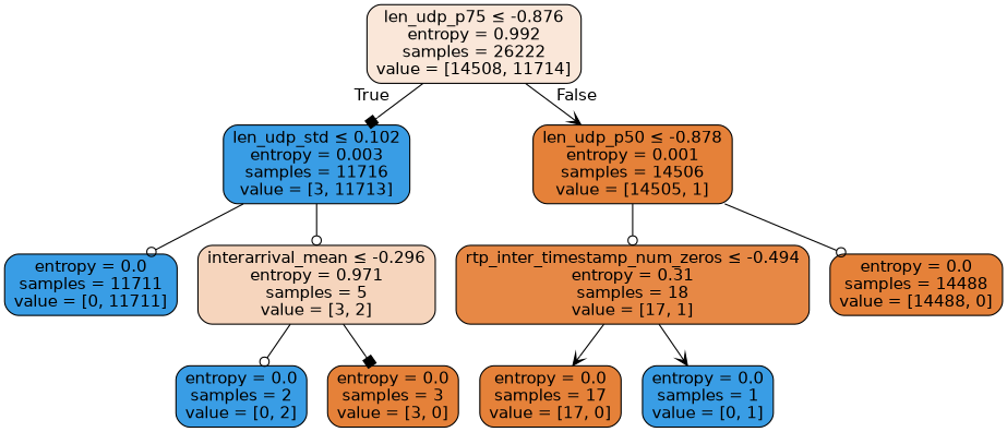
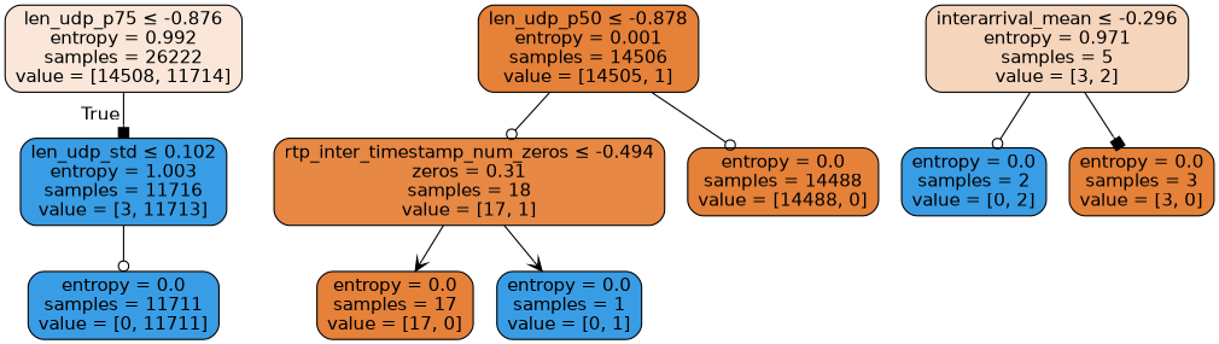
  digraph {
    node [color=black fillcolor="#399de5" fontname=helvetica shape=box style="filled, rounded"]
    edge [arrowhead=odot fontname=helvetica]
    n1 [fillcolor="#fae7d9" label=<len_udp_p75 &le; -0.876<br/>entropy = 0.992<br/>samples = 26222<br/>value = [14508, 11714]>]
-   n2 [label=<len_udp_std &le; 0.102<br/>entropy = 0.003<br/>samples = 11716<br/>value = [3, 11713]>]
+   n2 [label=<len_udp_std &le; 0.102<br/>entropy = 1.003<br/>samples = 11716<br/>value = [3, 11713]>]
    n3 [fillcolor="#e58139" label=<len_udp_p50 &le; -0.878<br/>entropy = 0.001<br/>samples = 14506<br/>value = [14505, 1]>]
    n4 [label=<entropy = 0.0<br/>samples = 11711<br/>value = [0, 11711]>]
    n5 [fillcolor="#f6d5bd" label=<interarrival_mean &le; -0.296<br/>entropy = 0.971<br/>samples = 5<br/>value = [3, 2]>]
-   n6 [fillcolor="#e78845" label=<rtp_inter_timestamp_num_zeros &le; -0.494<br/>entropy = 0.31<br/>samples = 18<br/>value = [17, 1]>]
+   n6 [fillcolor="#e78845" label=<rtp_inter_timestamp_num_zeros &le; -0.494<br/>zeros = 0.31<br/>samples = 18<br/>value = [17, 1]>]
    n7 [fillcolor="#e58139" label=<entropy = 0.0<br/>samples = 14488<br/>value = [14488, 0]>]
    n8 [label=<entropy = 0.0<br/>samples = 2<br/>value = [0, 2]>]
    n9 [fillcolor="#e58139" label=<entropy = 0.0<br/>samples = 3<br/>value = [3, 0]>]
    n10 [fillcolor="#e58139" label=<entropy = 0.0<br/>samples = 17<br/>value = [17, 0]>]
    n11 [label=<entropy = 0.0<br/>samples = 1<br/>value = [0, 1]>]
    n1 -> n2 [arrowhead=box headlabel=True labelangle=45 labeldistance=2.5]
-   n1 -> n3 [arrowhead=vee headlabel=False labelangle=-45 labeldistance=2.5]
    n2 -> n4
-   n2 -> n5
    n3 -> n6
    n3 -> n7
    n5 -> n8
    n5 -> n9 [arrowhead=box]
    n6 -> n10 [arrowhead=vee]
    n6 -> n11 [arrowhead=vee]
  }
